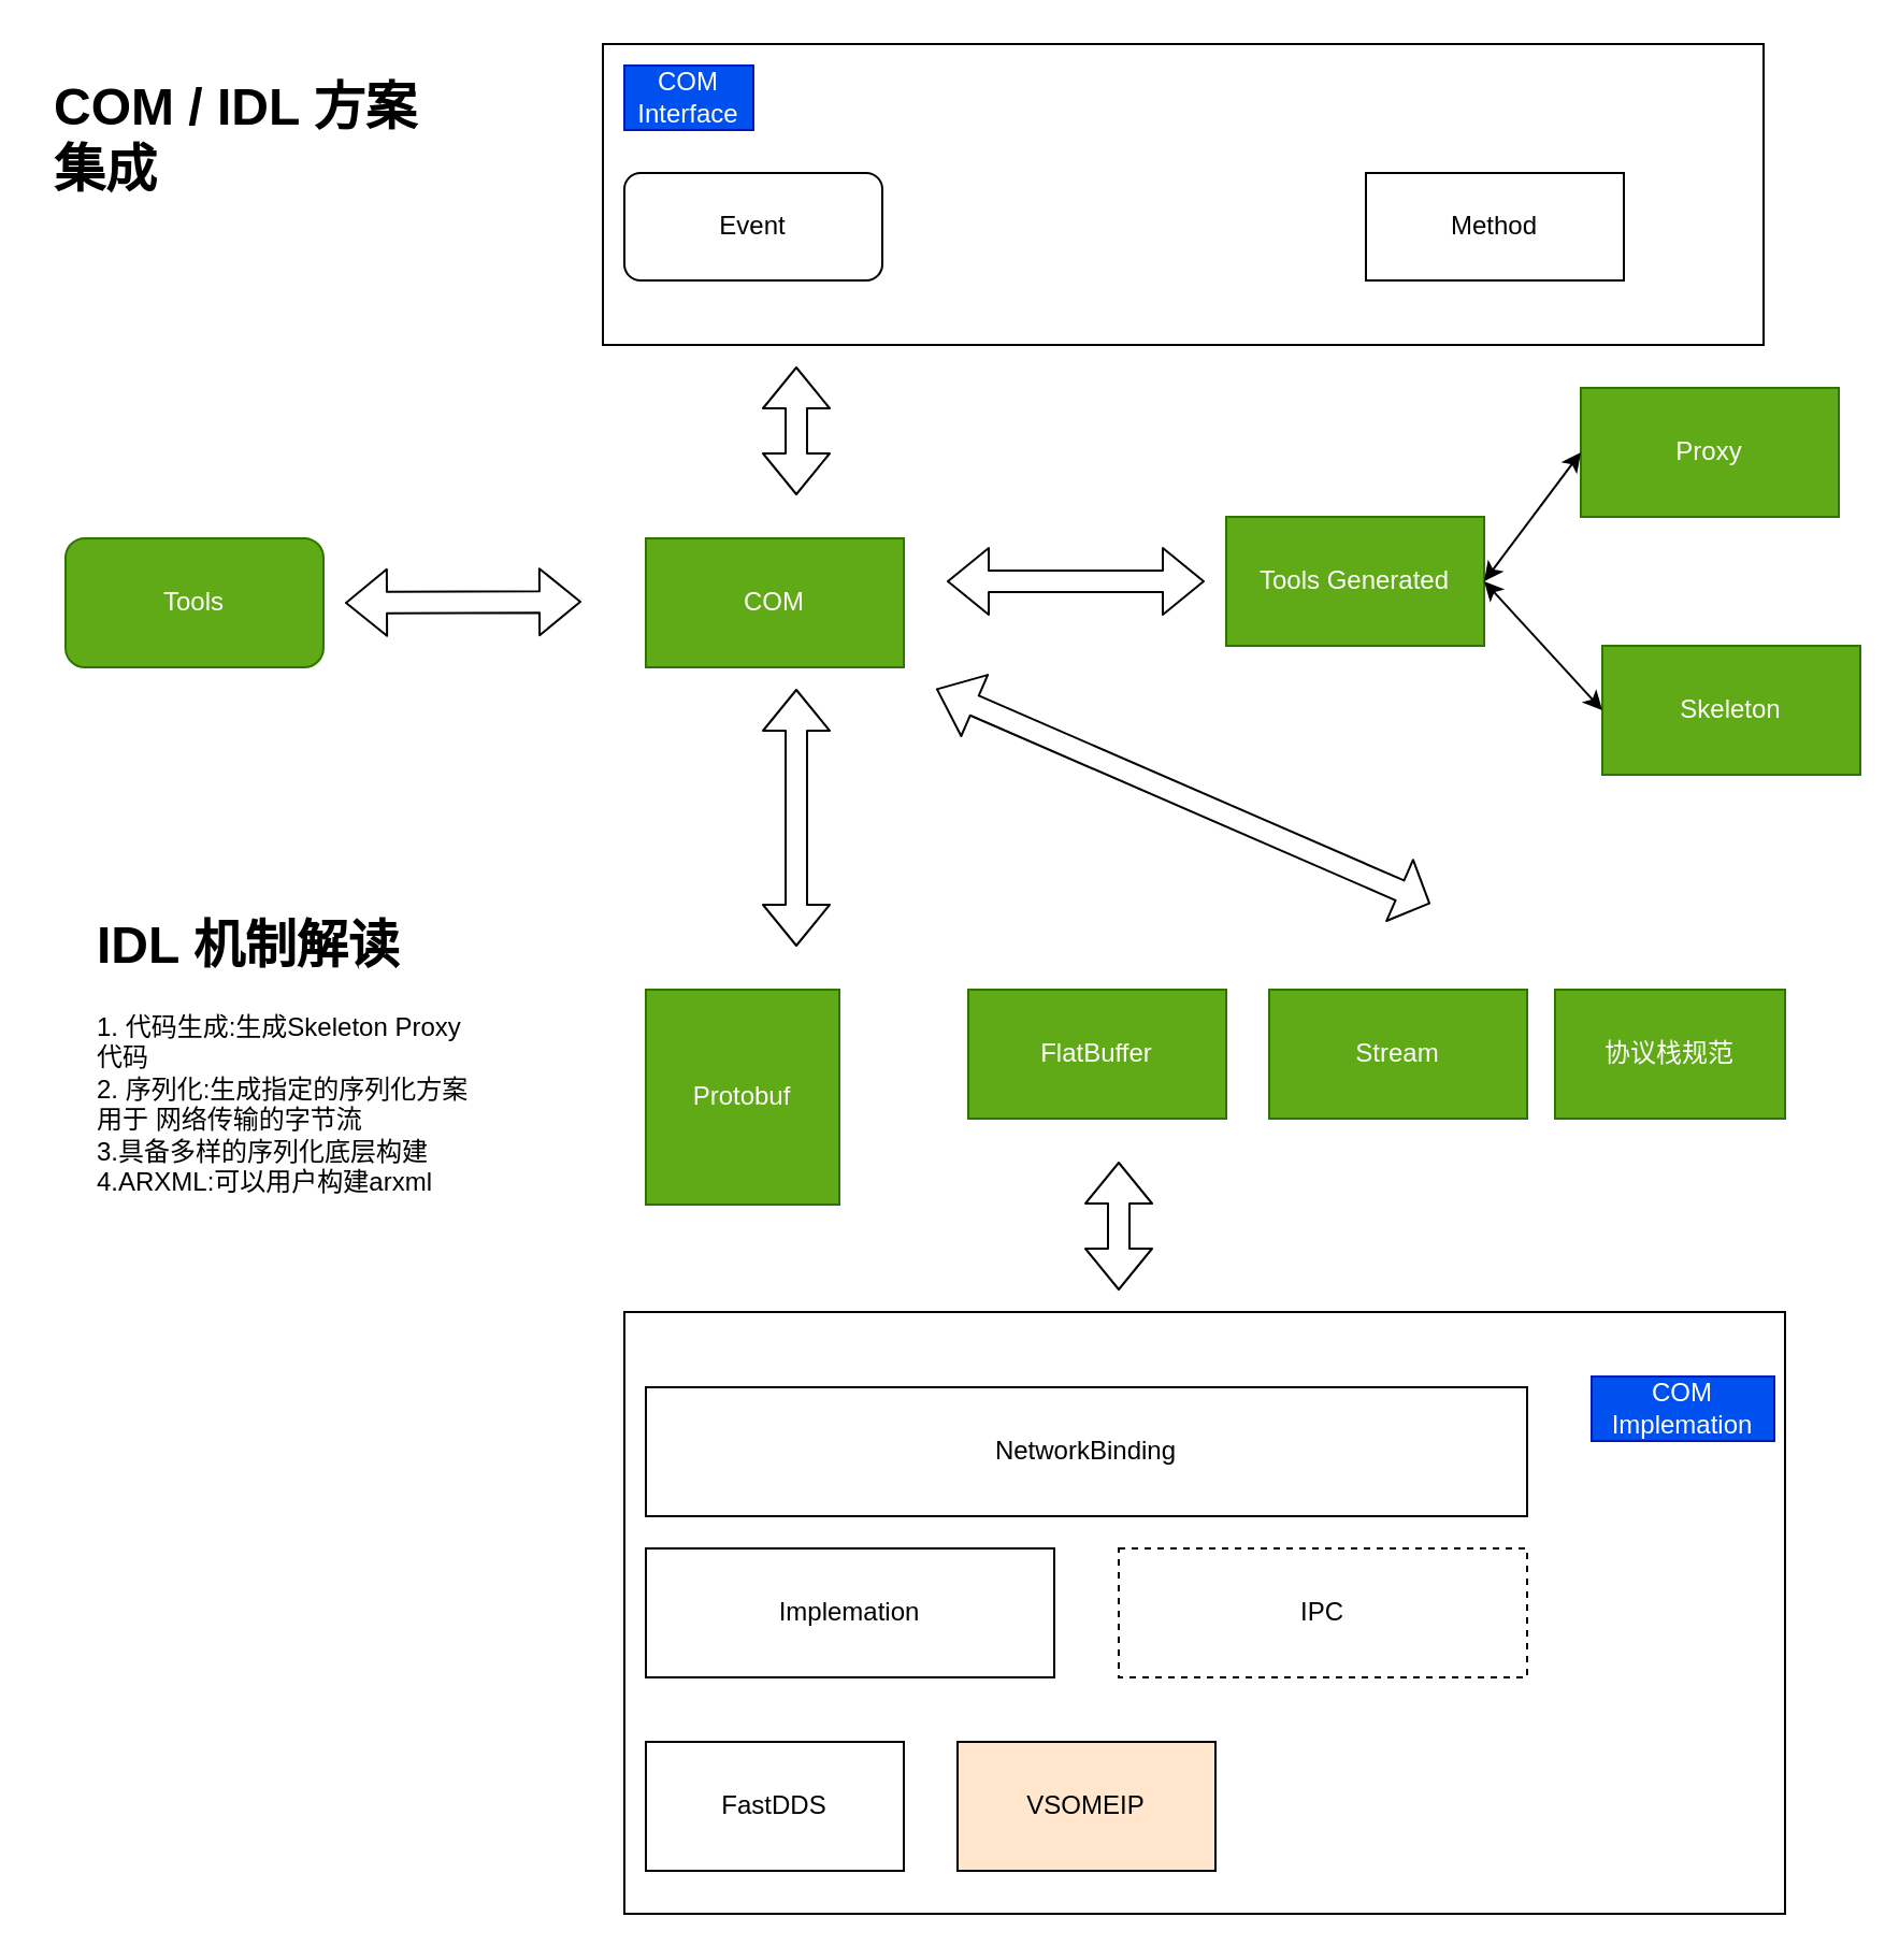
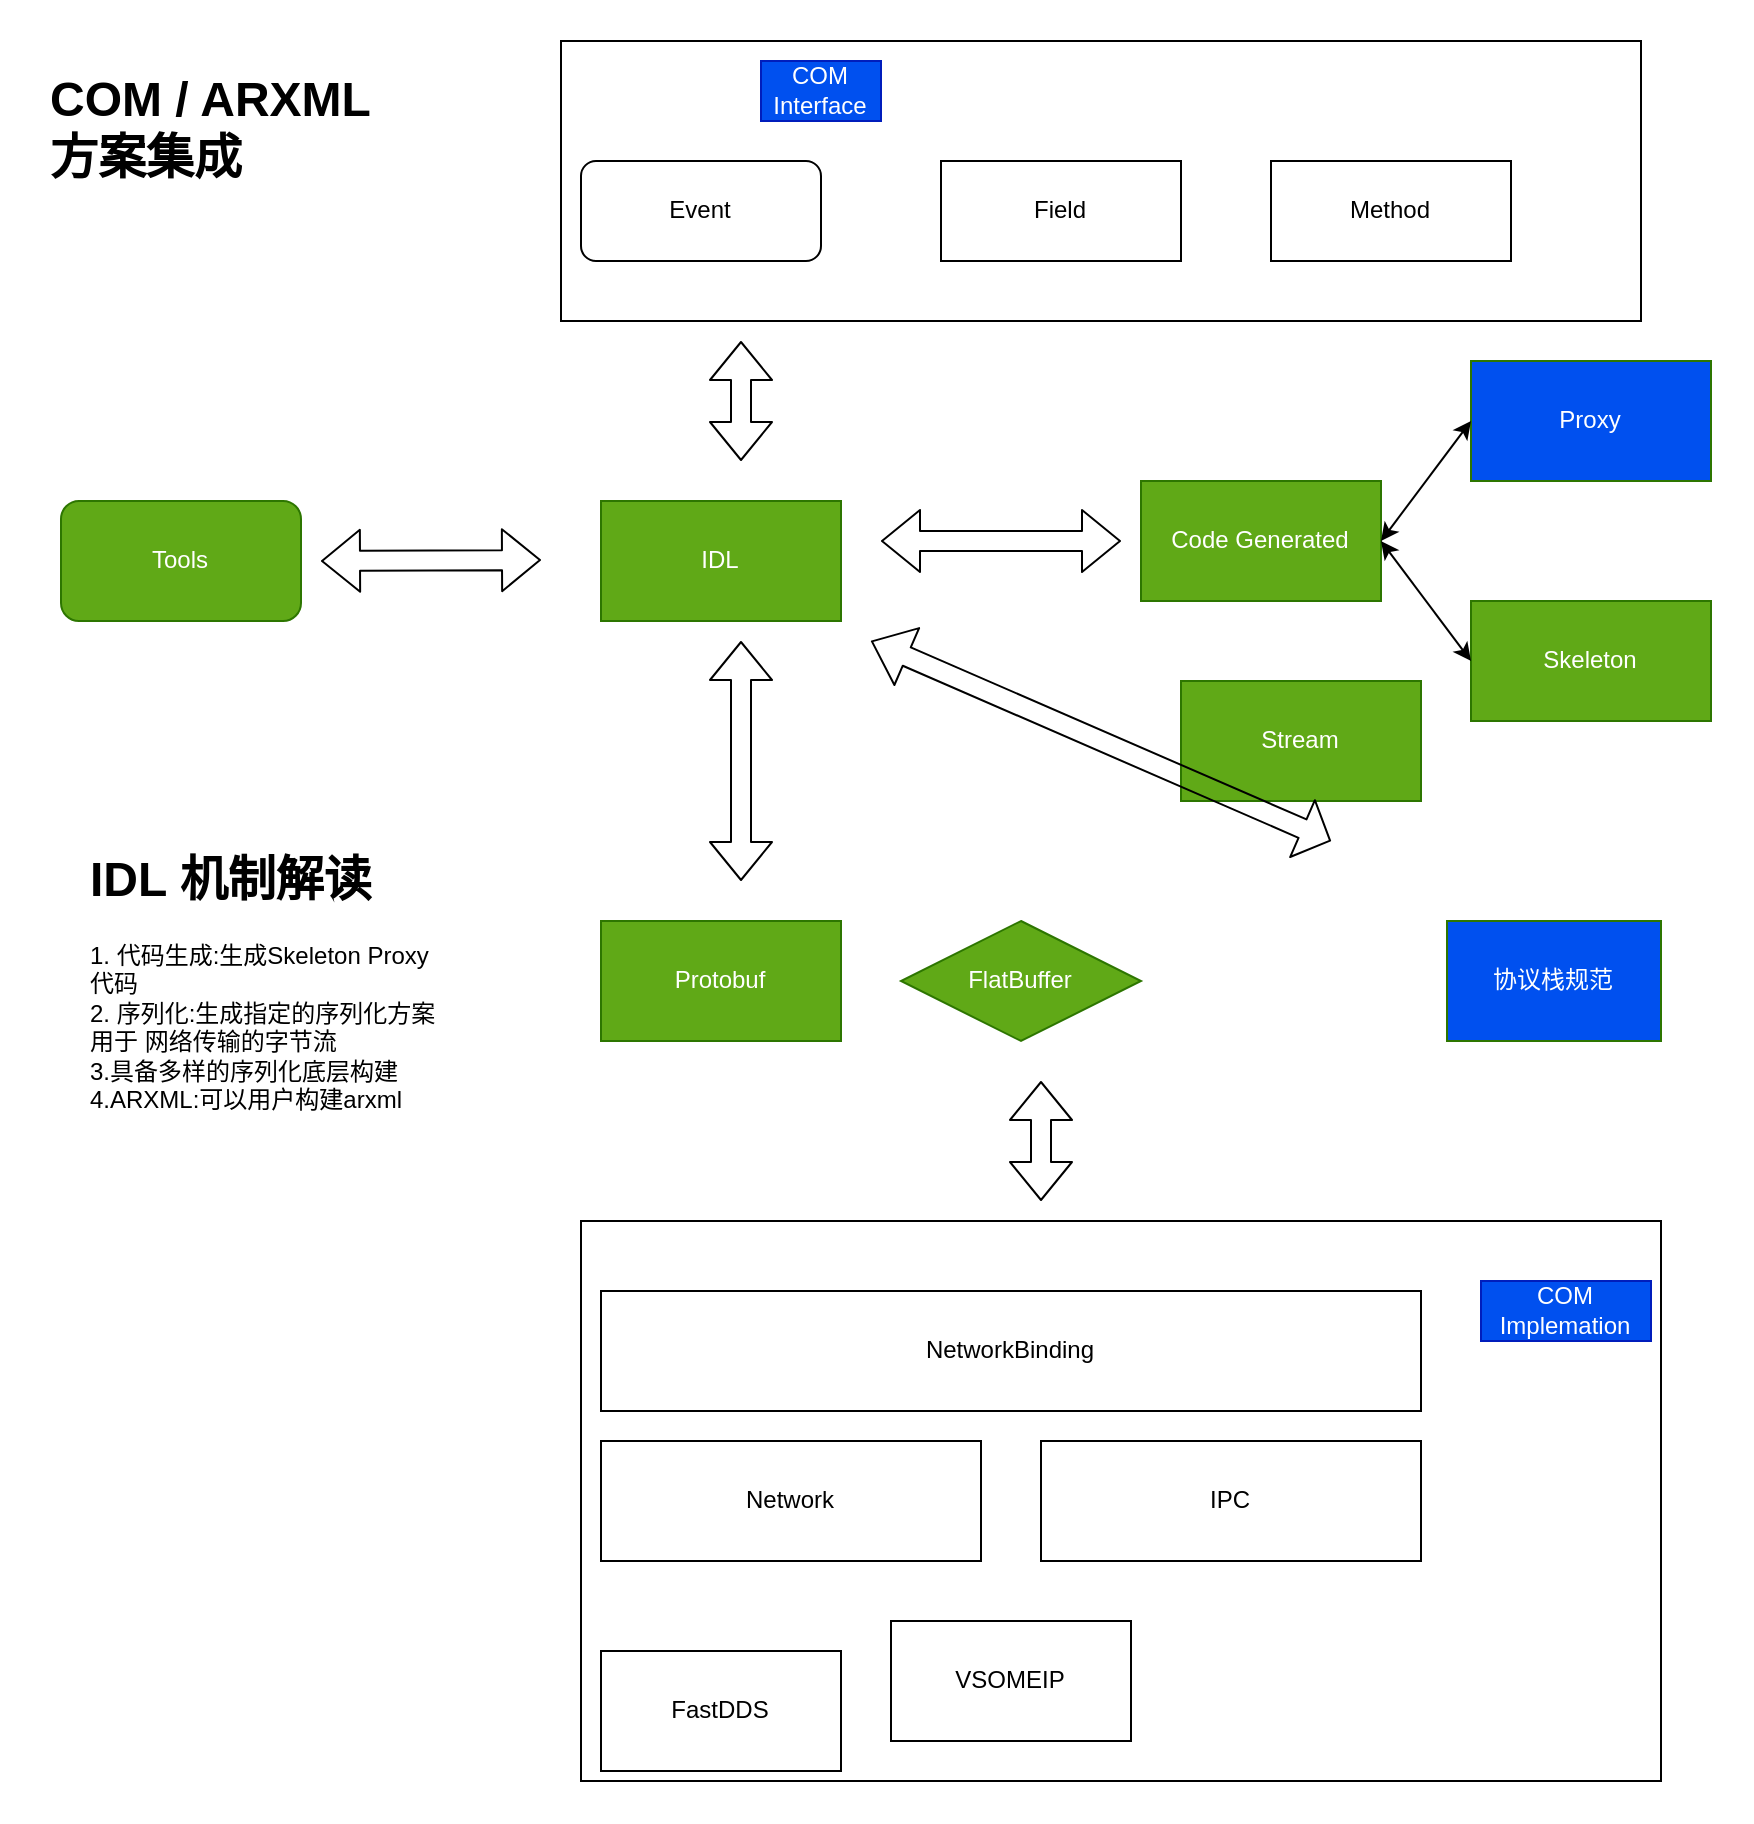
  <mxCell id="0" />
  <mxCell id="1" parent="0" />
  <mxCell id="2" value="" style="rounded=0;whiteSpace=wrap;html=1;" parent="1" vertex="1"><mxGeometry x="290" y="610" width="540" height="280" as="geometry" /></mxCell>
  <mxCell id="3" value="" style="rounded=0;whiteSpace=wrap;html=1;" parent="1" vertex="1"><mxGeometry x="280" y="20" width="540" height="140" as="geometry" /></mxCell>
- <mxCell id="4" value="COM" style="rounded=0;whiteSpace=wrap;html=1;fillColor=#60a917;fontColor=#ffffff;strokeColor=#2D7600;" parent="1" vertex="1"><mxGeometry x="300" y="250" width="120" height="60" as="geometry" /></mxCell>
- <mxCell id="5" value="Protobuf" style="rounded=0;whiteSpace=wrap;html=1;fillColor=#60a917;fontColor=#ffffff;strokeColor=#2D7600;" parent="1" vertex="1"><mxGeometry x="300" y="460" width="90" height="100" as="geometry" /></mxCell>
- <mxCell id="6" value="FlatBuffer" style="rounded=0;whiteSpace=wrap;html=1;fillColor=#60a917;fontColor=#ffffff;strokeColor=#2D7600;" parent="1" vertex="1"><mxGeometry x="450" y="460" width="120" height="60" as="geometry" /></mxCell>
- <mxCell id="7" value="Skeleton" style="rounded=0;whiteSpace=wrap;html=1;fillColor=#60a917;fontColor=#ffffff;strokeColor=#2D7600;" parent="1" vertex="1"><mxGeometry x="745" y="300" width="120" height="60" as="geometry" /></mxCell>
- <mxCell id="8" value="Proxy" style="rounded=0;whiteSpace=wrap;html=1;fillColor=#60a917;fontColor=#ffffff;strokeColor=#2D7600;" parent="1" vertex="1"><mxGeometry x="735" y="180" width="120" height="60" as="geometry" /></mxCell>
- <mxCell id="9" value="Implemation" style="rounded=0;whiteSpace=wrap;html=1;" parent="1" vertex="1"><mxGeometry x="300" y="720" width="190" height="60" as="geometry" /></mxCell>
- <mxCell id="10" value="IPC" style="rounded=0;whiteSpace=wrap;html=1;dashed=1;" parent="1" vertex="1"><mxGeometry x="520" y="720" width="190" height="60" as="geometry" /></mxCell>
+ <mxCell id="4" value="IDL" style="rounded=0;whiteSpace=wrap;html=1;fillColor=#60a917;fontColor=#ffffff;strokeColor=#2D7600;" parent="1" vertex="1"><mxGeometry x="300" y="250" width="120" height="60" as="geometry" /></mxCell>
+ <mxCell id="5" value="Protobuf" style="rounded=0;whiteSpace=wrap;html=1;fillColor=#60a917;fontColor=#ffffff;strokeColor=#2D7600;" parent="1" vertex="1"><mxGeometry x="300" y="460" width="120" height="60" as="geometry" /></mxCell>
+ <mxCell id="6" value="FlatBuffer" style="rhombus;whiteSpace=wrap;html=1;fillColor=#60a917;fontColor=#ffffff;strokeColor=#2D7600;" parent="1" vertex="1"><mxGeometry x="450" y="460" width="120" height="60" as="geometry" /></mxCell>
+ <mxCell id="7" value="Skeleton" style="rounded=0;whiteSpace=wrap;html=1;fillColor=#60a917;fontColor=#ffffff;strokeColor=#2D7600;" parent="1" vertex="1"><mxGeometry x="735" y="300" width="120" height="60" as="geometry" /></mxCell>
+ <mxCell id="8" value="Proxy" style="rounded=0;whiteSpace=wrap;html=1;fillColor=#0050ef;fontColor=#ffffff;strokeColor=#2D7600;" parent="1" vertex="1"><mxGeometry x="735" y="180" width="120" height="60" as="geometry" /></mxCell>
+ <mxCell id="9" value="Network" style="rounded=0;whiteSpace=wrap;html=1;" parent="1" vertex="1"><mxGeometry x="300" y="720" width="190" height="60" as="geometry" /></mxCell>
+ <mxCell id="10" value="IPC" style="rounded=0;whiteSpace=wrap;html=1;" parent="1" vertex="1"><mxGeometry x="520" y="720" width="190" height="60" as="geometry" /></mxCell>
  <mxCell id="11" value="Event" style="whiteSpace=wrap;html=1;rounded=1;" parent="1" vertex="1"><mxGeometry x="290" y="80" width="120" height="50" as="geometry" /></mxCell>
- <mxCell id="13" value="Stream" style="rounded=0;whiteSpace=wrap;html=1;fillColor=#60a917;fontColor=#ffffff;strokeColor=#2D7600;" parent="1" vertex="1"><mxGeometry x="590" y="460" width="120" height="60" as="geometry" /></mxCell>
+ <mxCell id="12" value="Field" style="rounded=0;whiteSpace=wrap;html=1;" parent="1" vertex="1"><mxGeometry x="470" y="80" width="120" height="50" as="geometry" /></mxCell>
+ <mxCell id="13" value="Stream" style="rounded=0;whiteSpace=wrap;html=1;fillColor=#60a917;fontColor=#ffffff;strokeColor=#2D7600;" parent="1" vertex="1"><mxGeometry x="590" y="340" width="120" height="60" as="geometry" /></mxCell>
  <mxCell id="14" value="Method" style="rounded=0;whiteSpace=wrap;html=1;" parent="1" vertex="1"><mxGeometry x="635" y="80" width="120" height="50" as="geometry" /></mxCell>
- <mxCell id="15" value="Tools Generated" style="rounded=0;whiteSpace=wrap;html=1;fillColor=#60a917;fontColor=#ffffff;strokeColor=#2D7600;" parent="1" vertex="1"><mxGeometry x="570" y="240" width="120" height="60" as="geometry" /></mxCell>
- <mxCell id="16" value="FastDDS" style="rounded=0;whiteSpace=wrap;html=1;" parent="1" vertex="1"><mxGeometry x="300" y="810" width="120" height="60" as="geometry" /></mxCell>
- <mxCell id="17" value="VSOMEIP" style="rounded=0;whiteSpace=wrap;html=1;fillColor=#ffe6cc;" parent="1" vertex="1"><mxGeometry x="445" y="810" width="120" height="60" as="geometry" /></mxCell>
+ <mxCell id="15" value="Code Generated" style="rounded=0;whiteSpace=wrap;html=1;fillColor=#60a917;fontColor=#ffffff;strokeColor=#2D7600;" parent="1" vertex="1"><mxGeometry x="570" y="240" width="120" height="60" as="geometry" /></mxCell>
+ <mxCell id="16" value="FastDDS" style="rounded=0;whiteSpace=wrap;html=1;" parent="1" vertex="1"><mxGeometry x="300" y="825" width="120" height="60" as="geometry" /></mxCell>
+ <mxCell id="17" value="VSOMEIP" style="rounded=0;whiteSpace=wrap;html=1;" parent="1" vertex="1"><mxGeometry x="445" y="810" width="120" height="60" as="geometry" /></mxCell>
  <mxCell id="18" value="NetworkBinding" style="rounded=0;whiteSpace=wrap;html=1;" parent="1" vertex="1"><mxGeometry x="300" y="645" width="410" height="60" as="geometry" /></mxCell>
  <mxCell id="19" value="" style="shape=flexArrow;endArrow=classic;startArrow=classic;html=1;" parent="1" edge="1"><mxGeometry width="100" height="100" relative="1" as="geometry"><mxPoint x="370" y="230" as="sourcePoint" /><mxPoint x="370" y="170" as="targetPoint" /></mxGeometry></mxCell>
  <mxCell id="20" value="" style="endArrow=classic;startArrow=classic;html=1;entryX=0;entryY=0.5;entryDx=0;entryDy=0;exitX=1;exitY=0.5;exitDx=0;exitDy=0;" parent="1" source="15" target="8" edge="1"><mxGeometry width="50" height="50" relative="1" as="geometry"><mxPoint x="770" y="440" as="sourcePoint" /><mxPoint x="820" y="390" as="targetPoint" /></mxGeometry></mxCell>
  <mxCell id="21" value="" style="endArrow=classic;startArrow=classic;html=1;entryX=0;entryY=0.5;entryDx=0;entryDy=0;exitX=1;exitY=0.5;exitDx=0;exitDy=0;" parent="1" source="15" target="7" edge="1"><mxGeometry width="50" height="50" relative="1" as="geometry"><mxPoint x="900" y="280" as="sourcePoint" /><mxPoint x="950" y="230" as="targetPoint" /></mxGeometry></mxCell>
  <mxCell id="22" value="" style="shape=flexArrow;endArrow=classic;startArrow=classic;html=1;" parent="1" edge="1"><mxGeometry width="100" height="100" relative="1" as="geometry"><mxPoint x="440" y="270" as="sourcePoint" /><mxPoint x="560" y="270" as="targetPoint" /></mxGeometry></mxCell>
  <mxCell id="23" value="" style="shape=flexArrow;endArrow=classic;startArrow=classic;html=1;" parent="1" edge="1"><mxGeometry width="100" height="100" relative="1" as="geometry"><mxPoint x="370" y="440" as="sourcePoint" /><mxPoint x="370" y="320" as="targetPoint" /></mxGeometry></mxCell>
  <mxCell id="24" value="&lt;h1&gt;IDL 机制解读&amp;nbsp;&lt;/h1&gt;&lt;div&gt;1. 代码生成:生成Skeleton Proxy 代码&lt;/div&gt;&lt;div&gt;2. 序列化:生成指定的序列化方案 用于 网络传输的字节流&lt;/div&gt;&lt;div&gt;3.具备多样的序列化底层构建&lt;/div&gt;&lt;div&gt;4.ARXML:可以用户构建arxml&lt;/div&gt;" style="text;html=1;strokeColor=none;fillColor=none;spacing=5;spacingTop=-20;whiteSpace=wrap;overflow=hidden;rounded=0;" parent="1" vertex="1"><mxGeometry x="40" y="420" width="190" height="170" as="geometry" /></mxCell>
  <mxCell id="25" value="Tools" style="rounded=1;whiteSpace=wrap;html=1;fillColor=#60a917;fontColor=#ffffff;strokeColor=#2D7600;" parent="1" vertex="1"><mxGeometry x="30" y="250" width="120" height="60" as="geometry" /></mxCell>
  <mxCell id="26" value="" style="shape=flexArrow;endArrow=classic;startArrow=classic;html=1;" parent="1" edge="1"><mxGeometry width="100" height="100" relative="1" as="geometry"><mxPoint x="160" y="280" as="sourcePoint" /><mxPoint x="270" y="279.5" as="targetPoint" /></mxGeometry></mxCell>
- <mxCell id="27" value="COM&lt;br&gt;Interface" style="text;html=1;strokeColor=#001DBC;fillColor=#0050ef;align=center;verticalAlign=middle;whiteSpace=wrap;rounded=0;fontColor=#ffffff;" parent="1" vertex="1"><mxGeometry x="290" y="30" width="60" height="30" as="geometry" /></mxCell>
+ <mxCell id="27" value="COM&lt;br&gt;Interface" style="text;html=1;strokeColor=#001DBC;fillColor=#0050ef;align=center;verticalAlign=middle;whiteSpace=wrap;rounded=0;fontColor=#ffffff;" parent="1" vertex="1"><mxGeometry x="380" y="30" width="60" height="30" as="geometry" /></mxCell>
  <mxCell id="28" value="COM Implemation" style="text;html=1;strokeColor=#001DBC;fillColor=#0050ef;align=center;verticalAlign=middle;whiteSpace=wrap;rounded=0;fontColor=#ffffff;" parent="1" vertex="1"><mxGeometry x="740" y="640" width="85" height="30" as="geometry" /></mxCell>
  <mxCell id="29" value="" style="shape=flexArrow;endArrow=classic;startArrow=classic;html=1;width=10;endSize=4.675;" parent="1" edge="1"><mxGeometry width="100" height="100" relative="1" as="geometry"><mxPoint x="435" y="320" as="sourcePoint" /><mxPoint x="665" y="420" as="targetPoint" /><Array as="points" /></mxGeometry></mxCell>
- <mxCell id="30" value="&lt;h1&gt;COM / IDL 方案集成&lt;/h1&gt;" style="text;html=1;strokeColor=none;fillColor=none;spacing=5;spacingTop=-20;whiteSpace=wrap;overflow=hidden;rounded=0;" parent="1" vertex="1"><mxGeometry x="20" y="30" width="190" height="120" as="geometry" /></mxCell>
- <mxCell id="31" value="协议栈规范" style="rounded=0;whiteSpace=wrap;html=1;fillColor=#60a917;fontColor=#ffffff;strokeColor=#2D7600;" parent="1" vertex="1"><mxGeometry x="723" y="460" width="107" height="60" as="geometry" /></mxCell>
+ <mxCell id="30" value="&lt;h1&gt;COM / ARXML 方案集成&lt;/h1&gt;" style="text;html=1;strokeColor=none;fillColor=none;spacing=5;spacingTop=-20;whiteSpace=wrap;overflow=hidden;rounded=0;" parent="1" vertex="1"><mxGeometry x="20" y="30" width="190" height="120" as="geometry" /></mxCell>
+ <mxCell id="31" value="协议栈规范" style="rounded=0;whiteSpace=wrap;html=1;fillColor=#0050ef;fontColor=#ffffff;strokeColor=#2D7600;" parent="1" vertex="1"><mxGeometry x="723" y="460" width="107" height="60" as="geometry" /></mxCell>
  <mxCell id="32" value="" style="shape=flexArrow;endArrow=classic;startArrow=classic;html=1;" edge="1" parent="1"><mxGeometry width="100" height="100" relative="1" as="geometry"><mxPoint x="520" y="600" as="sourcePoint" /><mxPoint x="520" y="540" as="targetPoint" /></mxGeometry></mxCell>
